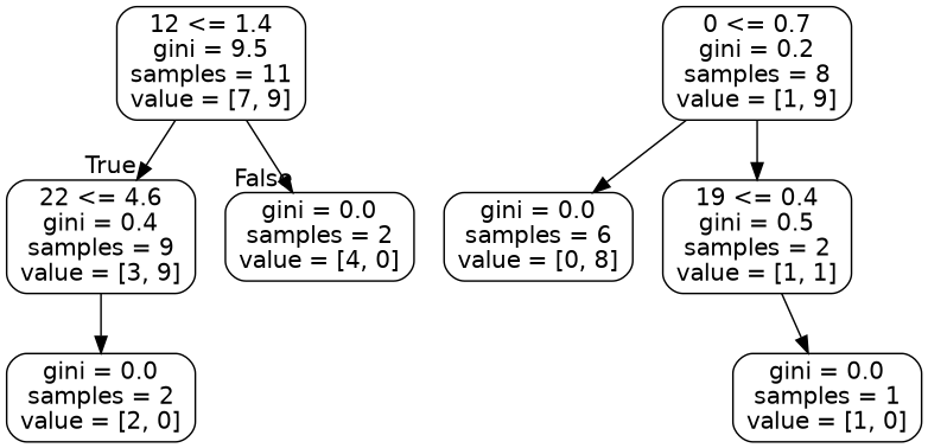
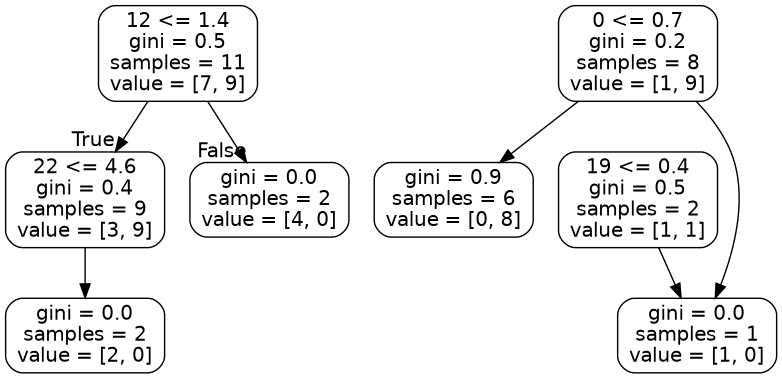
  digraph {
    node [color=black fontname=helvetica shape=box style=rounded]
    edge [fontname=helvetica]
-   n1 [label="12 <= 1.4\ngini = 9.5\nsamples = 11\nvalue = [7, 9]"]
+   n1 [label="12 <= 1.4\ngini = 0.5\nsamples = 11\nvalue = [7, 9]"]
    n2 [label="22 <= 4.6\ngini = 0.4\nsamples = 9\nvalue = [3, 9]"]
    n3 [label="gini = 0.0\nsamples = 2\nvalue = [4, 0]"]
    n4 [label="gini = 0.0\nsamples = 2\nvalue = [2, 0]"]
    n5 [label="0 <= 0.7\ngini = 0.2\nsamples = 8\nvalue = [1, 9]"]
-   n6 [label="gini = 0.0\nsamples = 6\nvalue = [0, 8]"]
+   n6 [label="gini = 0.9\nsamples = 6\nvalue = [0, 8]"]
    n7 [label="19 <= 0.4\ngini = 0.5\nsamples = 2\nvalue = [1, 1]"]
    n8 [label="gini = 0.0\nsamples = 1\nvalue = [1, 0]"]
    n1 -> n2 [headlabel=True labelangle=45 labeldistance=2.5]
    n1 -> n3 [headlabel=False labelangle=-45 labeldistance=2.5]
    n2 -> n4
    n5 -> n6
-   n5 -> n7
+   n5 -> n8
    n7 -> n8
  }
